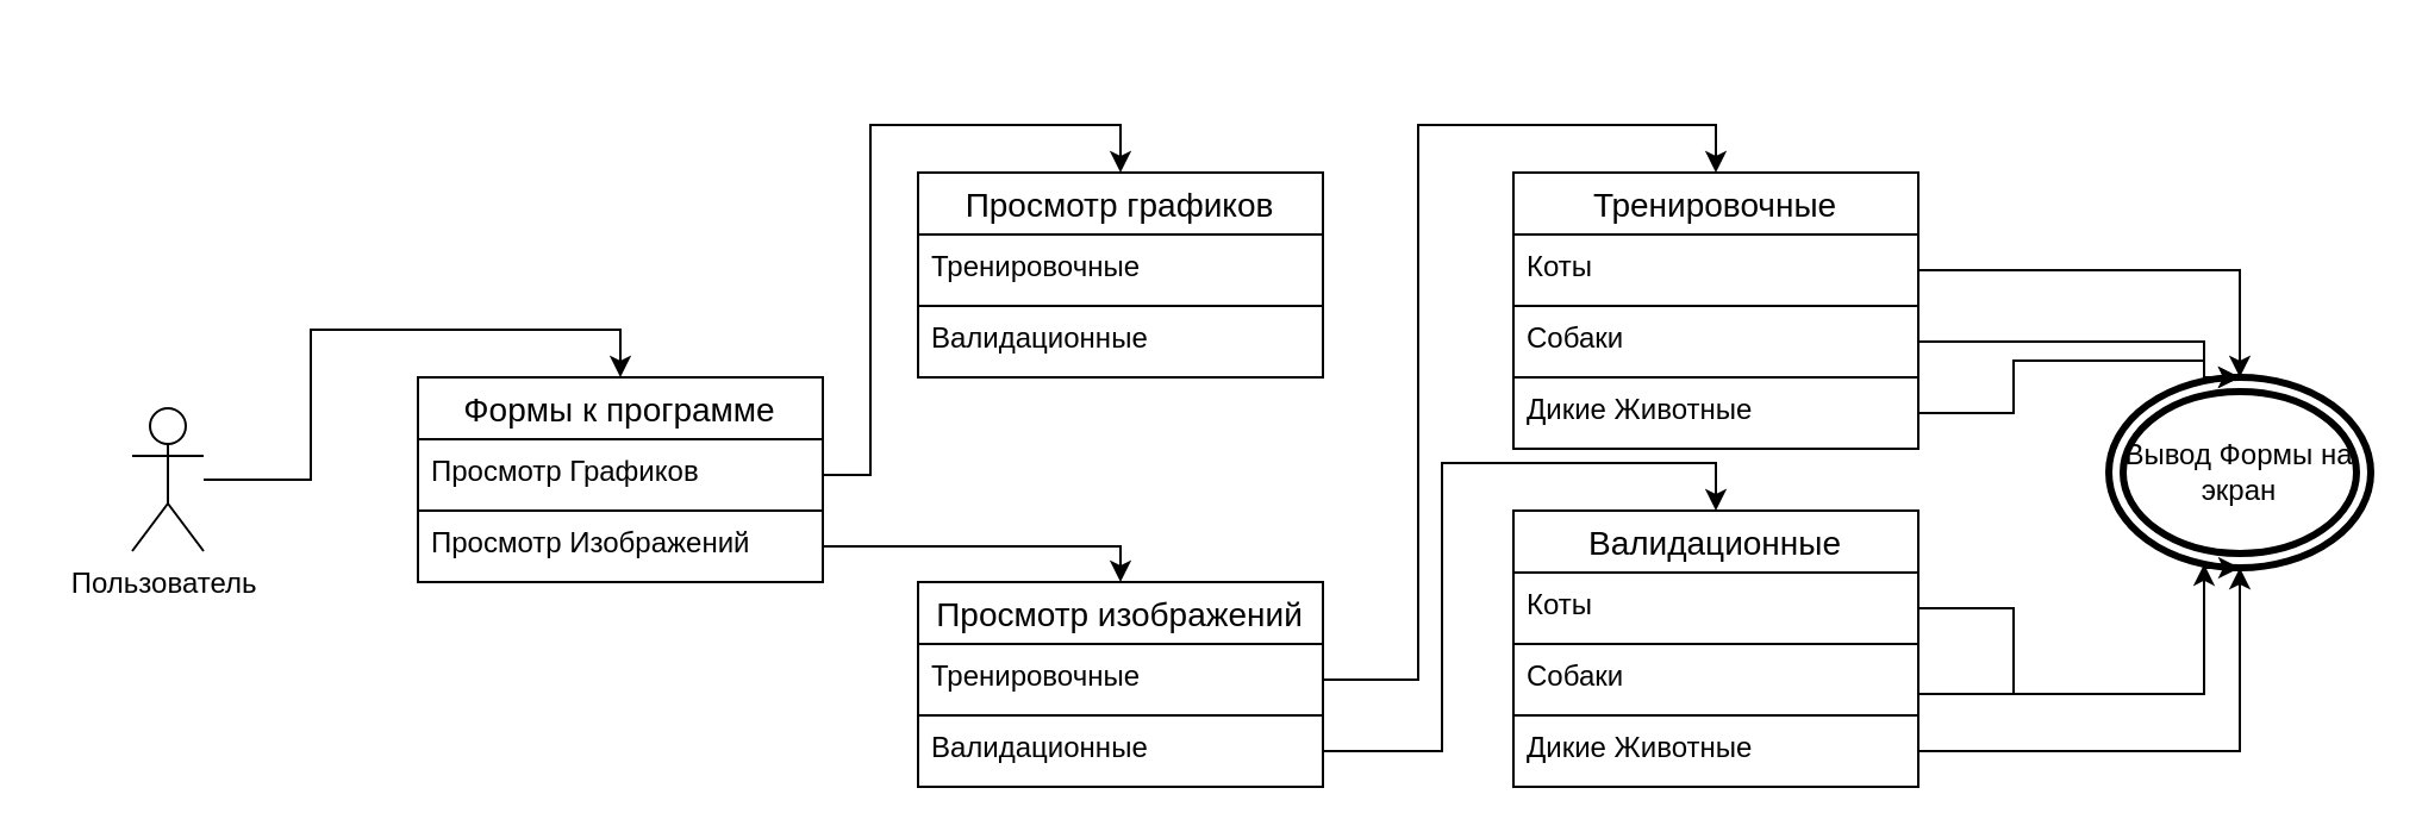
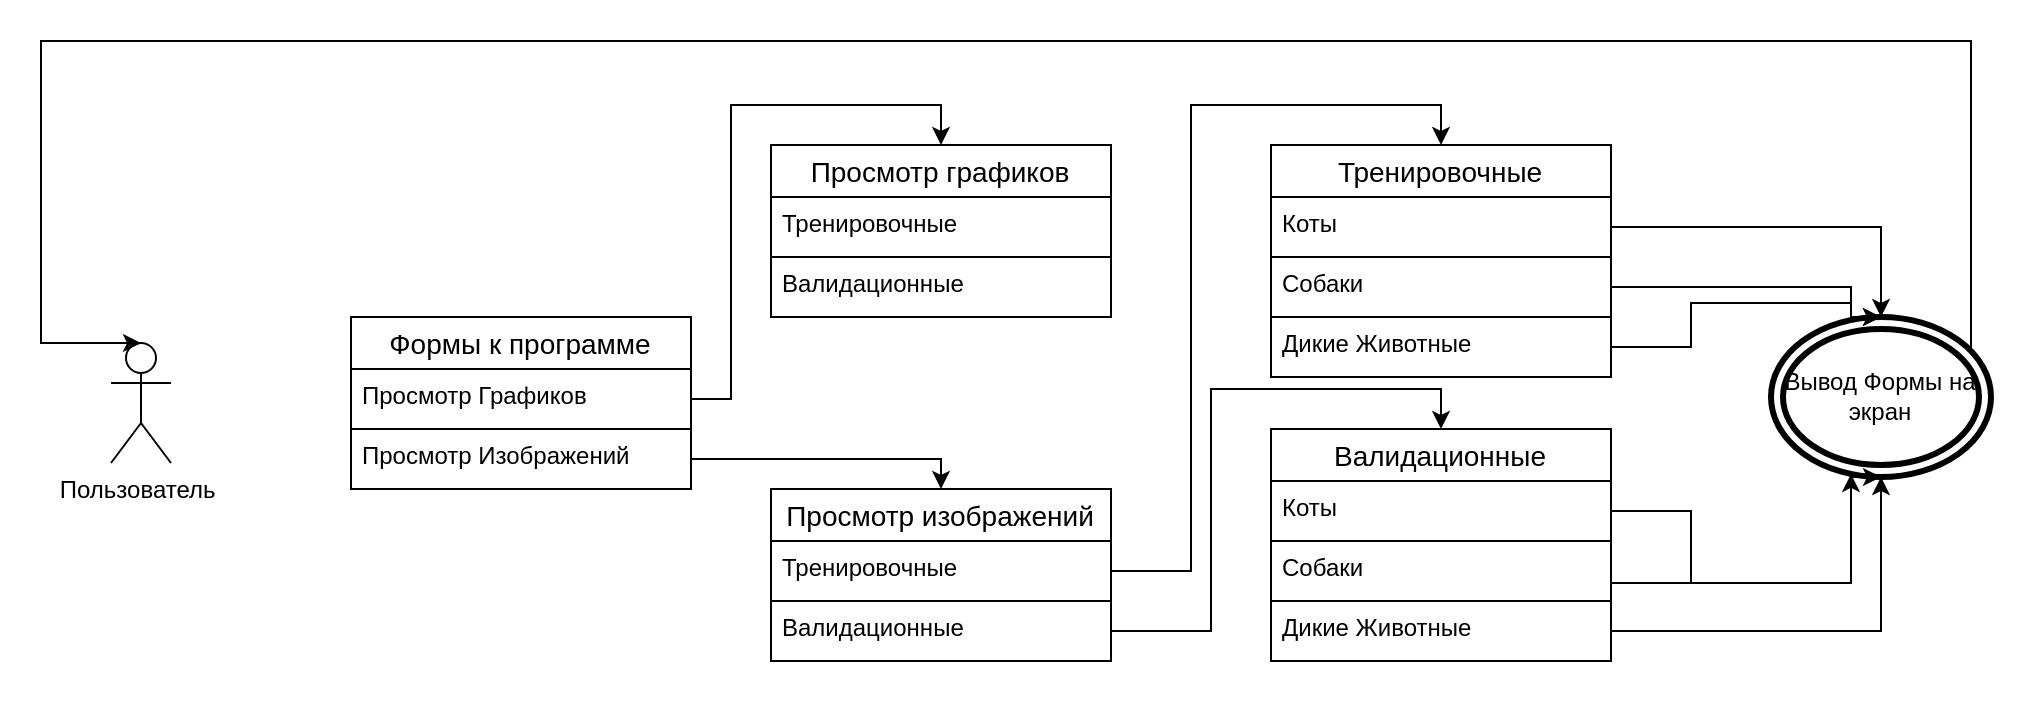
  <mxCell id="0" />
  <mxCell id="1" parent="0" />
- <mxCell id="2" style="edgeStyle=orthogonalEdgeStyle;rounded=0;orthogonalLoop=1;jettySize=auto;html=1;entryX=0.5;entryY=0;entryDx=0;entryDy=0;" edge="1" parent="1" source="3" target="4"><mxGeometry relative="1" as="geometry" /></mxCell>
  <mxCell id="3" value="Пользователь&amp;nbsp;" style="shape=umlActor;verticalLabelPosition=bottom;verticalAlign=top;html=1;outlineConnect=0;" vertex="1" parent="1"><mxGeometry x="55" y="171" width="30" height="60" as="geometry" /></mxCell>
  <mxCell id="4" value="Формы к программе" style="swimlane;fontStyle=0;childLayout=stackLayout;horizontal=1;startSize=26;horizontalStack=0;resizeParent=1;resizeParentMax=0;resizeLast=0;collapsible=1;marginBottom=0;align=center;fontSize=14;" vertex="1" parent="1"><mxGeometry x="175" y="158" width="170" height="86" as="geometry" /></mxCell>
  <mxCell id="5" value="Просмотр Графиков" style="text;fillColor=none;spacingLeft=4;spacingRight=4;overflow=hidden;rotatable=0;points=[[0,0.5],[1,0.5]];portConstraint=eastwest;fontSize=12;strokeColor=#000000;" vertex="1" parent="4"><mxGeometry y="26" width="170" height="30" as="geometry" /></mxCell>
  <mxCell id="6" value="Просмотр Изображений" style="text;fillColor=none;spacingLeft=4;spacingRight=4;overflow=hidden;rotatable=0;points=[[0,0.5],[1,0.5]];portConstraint=eastwest;fontSize=12;rounded=0;glass=0;shadow=0;strokeColor=#000000;" vertex="1" parent="4"><mxGeometry y="56" width="170" height="30" as="geometry" /></mxCell>
  <mxCell id="7" value="Просмотр графиков" style="swimlane;fontStyle=0;childLayout=stackLayout;horizontal=1;startSize=26;horizontalStack=0;resizeParent=1;resizeParentMax=0;resizeLast=0;collapsible=1;marginBottom=0;align=center;fontSize=14;" vertex="1" parent="1"><mxGeometry x="385" y="72" width="170" height="86" as="geometry" /></mxCell>
  <mxCell id="8" value="Тренировочные " style="text;fillColor=none;spacingLeft=4;spacingRight=4;overflow=hidden;rotatable=0;points=[[0,0.5],[1,0.5]];portConstraint=eastwest;fontSize=12;strokeColor=#000000;" vertex="1" parent="7"><mxGeometry y="26" width="170" height="30" as="geometry" /></mxCell>
  <mxCell id="9" value="Валидационные " style="text;fillColor=none;spacingLeft=4;spacingRight=4;overflow=hidden;rotatable=0;points=[[0,0.5],[1,0.5]];portConstraint=eastwest;fontSize=12;rounded=0;glass=0;shadow=0;strokeColor=#000000;" vertex="1" parent="7"><mxGeometry y="56" width="170" height="30" as="geometry" /></mxCell>
  <mxCell id="10" style="edgeStyle=orthogonalEdgeStyle;rounded=0;orthogonalLoop=1;jettySize=auto;html=1;entryX=0.5;entryY=0;entryDx=0;entryDy=0;" edge="1" parent="1" source="5" target="7"><mxGeometry relative="1" as="geometry" /></mxCell>
  <mxCell id="11" value="Просмотр изображений" style="swimlane;fontStyle=0;childLayout=stackLayout;horizontal=1;startSize=26;horizontalStack=0;resizeParent=1;resizeParentMax=0;resizeLast=0;collapsible=1;marginBottom=0;align=center;fontSize=14;" vertex="1" parent="1"><mxGeometry x="385" y="244" width="170" height="86" as="geometry" /></mxCell>
  <mxCell id="12" value="Тренировочные " style="text;fillColor=none;spacingLeft=4;spacingRight=4;overflow=hidden;rotatable=0;points=[[0,0.5],[1,0.5]];portConstraint=eastwest;fontSize=12;strokeColor=#000000;" vertex="1" parent="11"><mxGeometry y="26" width="170" height="30" as="geometry" /></mxCell>
  <mxCell id="13" value="Валидационные " style="text;fillColor=none;spacingLeft=4;spacingRight=4;overflow=hidden;rotatable=0;points=[[0,0.5],[1,0.5]];portConstraint=eastwest;fontSize=12;rounded=0;glass=0;shadow=0;strokeColor=#000000;" vertex="1" parent="11"><mxGeometry y="56" width="170" height="30" as="geometry" /></mxCell>
  <mxCell id="14" value="Тренировочные" style="swimlane;fontStyle=0;childLayout=stackLayout;horizontal=1;startSize=26;horizontalStack=0;resizeParent=1;resizeParentMax=0;resizeLast=0;collapsible=1;marginBottom=0;align=center;fontSize=14;" vertex="1" parent="1"><mxGeometry x="635" y="72" width="170" height="116" as="geometry" /></mxCell>
  <mxCell id="15" value="Коты" style="text;fillColor=none;spacingLeft=4;spacingRight=4;overflow=hidden;rotatable=0;points=[[0,0.5],[1,0.5]];portConstraint=eastwest;fontSize=12;strokeColor=#000000;" vertex="1" parent="14"><mxGeometry y="26" width="170" height="30" as="geometry" /></mxCell>
  <mxCell id="16" value="Собаки &#10;" style="text;fillColor=none;spacingLeft=4;spacingRight=4;overflow=hidden;rotatable=0;points=[[0,0.5],[1,0.5]];portConstraint=eastwest;fontSize=12;rounded=0;glass=0;shadow=0;strokeColor=#000000;" vertex="1" parent="14"><mxGeometry y="56" width="170" height="30" as="geometry" /></mxCell>
  <mxCell id="17" value="Дикие Животные" style="text;fillColor=none;spacingLeft=4;spacingRight=4;overflow=hidden;rotatable=0;points=[[0,0.5],[1,0.5]];portConstraint=eastwest;fontSize=12;rounded=0;glass=0;shadow=0;strokeColor=#000000;" vertex="1" parent="14"><mxGeometry y="86" width="170" height="30" as="geometry" /></mxCell>
  <mxCell id="18" value="Валидационные" style="swimlane;fontStyle=0;childLayout=stackLayout;horizontal=1;startSize=26;horizontalStack=0;resizeParent=1;resizeParentMax=0;resizeLast=0;collapsible=1;marginBottom=0;align=center;fontSize=14;" vertex="1" parent="1"><mxGeometry x="635" y="214" width="170" height="116" as="geometry" /></mxCell>
  <mxCell id="19" value="Коты" style="text;fillColor=none;spacingLeft=4;spacingRight=4;overflow=hidden;rotatable=0;points=[[0,0.5],[1,0.5]];portConstraint=eastwest;fontSize=12;strokeColor=#000000;" vertex="1" parent="18"><mxGeometry y="26" width="170" height="30" as="geometry" /></mxCell>
  <mxCell id="20" value="Собаки &#10;" style="text;fillColor=none;spacingLeft=4;spacingRight=4;overflow=hidden;rotatable=0;points=[[0,0.5],[1,0.5]];portConstraint=eastwest;fontSize=12;rounded=0;glass=0;shadow=0;strokeColor=#000000;" vertex="1" parent="18"><mxGeometry y="56" width="170" height="30" as="geometry" /></mxCell>
  <mxCell id="21" value="Дикие Животные" style="text;fillColor=none;spacingLeft=4;spacingRight=4;overflow=hidden;rotatable=0;points=[[0,0.5],[1,0.5]];portConstraint=eastwest;fontSize=12;rounded=0;glass=0;shadow=0;strokeColor=#000000;" vertex="1" parent="18"><mxGeometry y="86" width="170" height="30" as="geometry" /></mxCell>
  <mxCell id="22" style="edgeStyle=orthogonalEdgeStyle;rounded=0;orthogonalLoop=1;jettySize=auto;html=1;exitX=1;exitY=0.5;exitDx=0;exitDy=0;entryX=0.5;entryY=0;entryDx=0;entryDy=0;" edge="1" parent="1" source="6" target="11"><mxGeometry relative="1" as="geometry"><Array as="points"><mxPoint x="470" y="229" /></Array></mxGeometry></mxCell>
  <mxCell id="23" style="edgeStyle=orthogonalEdgeStyle;rounded=0;orthogonalLoop=1;jettySize=auto;html=1;exitX=1;exitY=0.5;exitDx=0;exitDy=0;entryX=0.5;entryY=0;entryDx=0;entryDy=0;" edge="1" parent="1" source="12" target="14"><mxGeometry relative="1" as="geometry" /></mxCell>
  <mxCell id="24" style="edgeStyle=orthogonalEdgeStyle;rounded=0;orthogonalLoop=1;jettySize=auto;html=1;exitX=1;exitY=0.5;exitDx=0;exitDy=0;entryX=0.5;entryY=0;entryDx=0;entryDy=0;" edge="1" parent="1" source="13" target="18"><mxGeometry relative="1" as="geometry"><Array as="points"><mxPoint x="605" y="315" /><mxPoint x="605" y="194" /><mxPoint x="720" y="194" /></Array></mxGeometry></mxCell>
+ <mxCell id="25" style="edgeStyle=orthogonalEdgeStyle;rounded=0;orthogonalLoop=1;jettySize=auto;html=1;exitX=1;exitY=0.5;exitDx=0;exitDy=0;entryX=0.5;entryY=0;entryDx=0;entryDy=0;entryPerimeter=0;" edge="1" parent="1" source="26" target="3"><mxGeometry relative="1" as="geometry"><mxPoint x="415" y="-119" as="targetPoint" /><Array as="points"><mxPoint x="985" y="198" /><mxPoint x="985" y="20" /><mxPoint x="20" y="20" /></Array></mxGeometry></mxCell>
  <mxCell id="26" value="Вывод Формы на экран" style="ellipse;shape=doubleEllipse;whiteSpace=wrap;html=1;aspect=fixed;rounded=0;shadow=0;glass=0;strokeWidth=3;sketch=0;" vertex="1" parent="1"><mxGeometry x="885" y="158" width="110" height="80" as="geometry" /></mxCell>
  <mxCell id="27" style="edgeStyle=orthogonalEdgeStyle;rounded=0;orthogonalLoop=1;jettySize=auto;html=1;exitX=1;exitY=0.5;exitDx=0;exitDy=0;entryX=0.5;entryY=0;entryDx=0;entryDy=0;" edge="1" parent="1" source="15" target="26"><mxGeometry relative="1" as="geometry" /></mxCell>
  <mxCell id="28" style="edgeStyle=orthogonalEdgeStyle;rounded=0;orthogonalLoop=1;jettySize=auto;html=1;exitX=1;exitY=0.5;exitDx=0;exitDy=0;entryX=0.5;entryY=0;entryDx=0;entryDy=0;" edge="1" parent="1" source="16" target="26"><mxGeometry relative="1" as="geometry"><Array as="points"><mxPoint x="925" y="143" /></Array></mxGeometry></mxCell>
  <mxCell id="29" style="edgeStyle=orthogonalEdgeStyle;rounded=0;orthogonalLoop=1;jettySize=auto;html=1;entryX=0.5;entryY=0;entryDx=0;entryDy=0;" edge="1" parent="1" source="17" target="26"><mxGeometry relative="1" as="geometry"><Array as="points"><mxPoint x="845" y="173" /><mxPoint x="845" y="151" /><mxPoint x="925" y="151" /></Array></mxGeometry></mxCell>
  <mxCell id="30" value="" style="edgeStyle=orthogonalEdgeStyle;rounded=0;orthogonalLoop=1;jettySize=auto;html=1;" edge="1" parent="1" source="19" target="26"><mxGeometry relative="1" as="geometry"><Array as="points"><mxPoint x="845" y="255" /><mxPoint x="845" y="291" /><mxPoint x="925" y="291" /></Array></mxGeometry></mxCell>
  <mxCell id="31" style="edgeStyle=orthogonalEdgeStyle;rounded=0;orthogonalLoop=1;jettySize=auto;html=1;entryX=0.5;entryY=1;entryDx=0;entryDy=0;" edge="1" parent="1" source="20" target="26"><mxGeometry relative="1" as="geometry"><mxPoint x="925" y="241" as="targetPoint" /><Array as="points"><mxPoint x="925" y="291" /></Array></mxGeometry></mxCell>
  <mxCell id="32" style="edgeStyle=orthogonalEdgeStyle;rounded=0;orthogonalLoop=1;jettySize=auto;html=1;entryX=0.5;entryY=1;entryDx=0;entryDy=0;" edge="1" parent="1" source="21" target="26"><mxGeometry relative="1" as="geometry"><mxPoint x="925" y="251" as="targetPoint" /></mxGeometry></mxCell>
